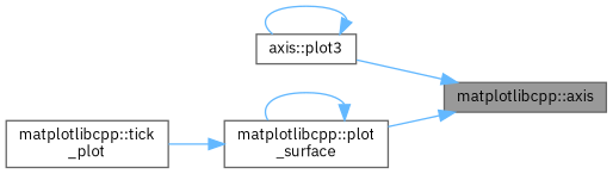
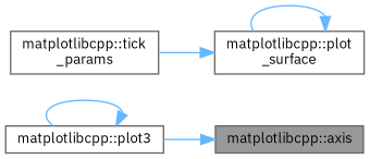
  digraph {
    fontname="IBM Plex Sans"
    rankdir=RL
    node [color=grey40 fillcolor=white fontname="IBM Plex Sans" fontsize=10 shape=box style=filled]
    edge [color=steelblue1 dir=back fontname="IBM Plex Sans" fontsize=10 labelfontname=Helvetica labelfontsize=10 style=solid]
    n1 [color=gray40 fillcolor=grey60 fontcolor=black height=0.2 label="matplotlibcpp::axis" width=0.4]
-   n2 [height=0.2 label="axis::plot3" width=0.4]
+   n2 [height=0.2 label="matplotlibcpp::plot3" width=0.4]
    n3 [height=0.2 label="matplotlibcpp::plot\l_surface" width=0.4]
-   n4 [height=0.2 label="matplotlibcpp::tick\l_plot" width=0.4]
+   n4 [height=0.2 label="matplotlibcpp::tick\l_params" width=0.4]
    n1 -> n2
-   n1 -> n3
    n2 -> n2
    n3 -> n3
    n3 -> n4
  }
